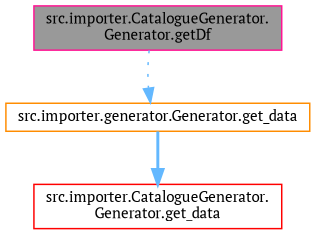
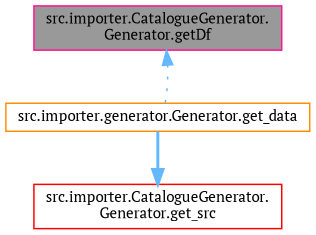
  digraph {
    fontname="PT Serif"
    rankdir=TB
    node [fillcolor=white fontname="PT Serif" fontsize=10 shape=box style=filled]
    edge [color=steelblue1 fontname="PT Serif" fontsize=10 labelfontname=Helvetica labelfontsize=10]
    n1 [color=deeppink fillcolor=grey60 fontcolor=black height=0.2 label="src.importer.CatalogueGenerator.\lGenerator.getDf" width=0.4]
    n2 [color=darkorange height=0.2 label="src.importer.generator.Generator.get_data" width=0.4]
-   n3 [color=red height=0.2 label="src.importer.CatalogueGenerator.\lGenerator.get_data" width=0.4]
-   n1 -> n2 [style=dotted]
+   n3 [color=red height=0.2 label="src.importer.CatalogueGenerator.\lGenerator.get_src" width=0.4]
+   n2 -> n1 [style=dotted]
    n2 -> n3 [style=bold]
  }
